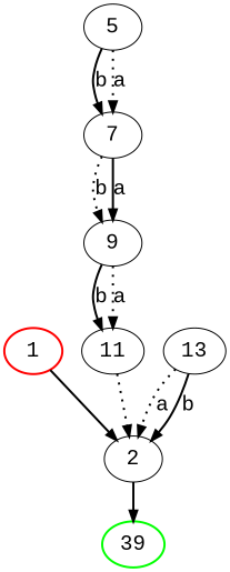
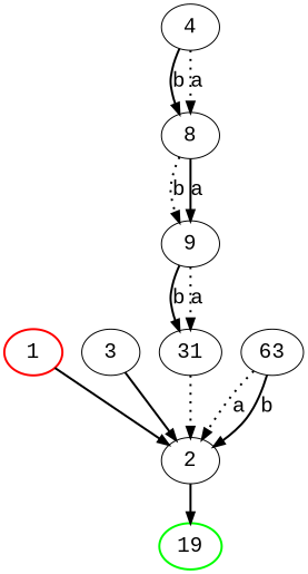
  digraph {
    fontname="Liberation Mono"
    node [fontname="Liberation Mono" fontsize=20]
    edge [fontname="Liberation Mono" fontsize=20 penwidth=2]
    1 [color=red style=bold]
    2
-   19 [color=green style=bold label=39]
-   5
-   7
+   19 [color=green style=bold]
+   3
+   5 [label=4]
+   7 [label=8]
    9
-   11
-   13
+   11 [label=31]
+   13 [label=63]
    1 -> 2
    2 -> 19
+   3 -> 2
    5 -> 7 [label=b]
    5 -> 7 [label=a style=dotted]
    7 -> 9 [label=b style=dotted]
    7 -> 9 [label=a]
    9 -> 11 [label=b]
    9 -> 11 [label=a style=dotted]
    11 -> 2 [style=dotted]
    13 -> 2 [label=a style=dotted]
    13 -> 2 [label=b]
  }
